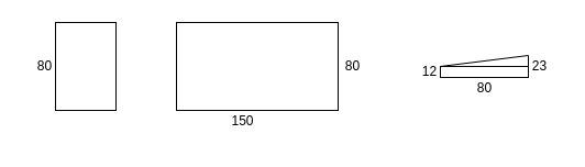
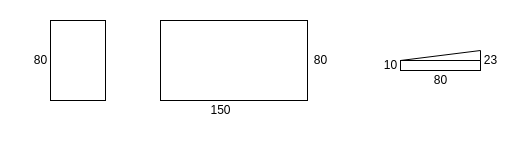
  <mxCell id="0" />
  <mxCell id="1" parent="0" />
- <mxCell id="2" value="12" style="text;html=1;align=center;verticalAlign=middle;resizable=0;points=[];autosize=1;strokeColor=none;fillColor=none;" vertex="1" parent="1"><mxGeometry x="370" y="50" width="40" height="30" as="geometry" /></mxCell>
+ <mxCell id="2" value="10" style="text;html=1;align=center;verticalAlign=middle;resizable=0;points=[];autosize=1;strokeColor=none;fillColor=none;" vertex="1" parent="1"><mxGeometry x="370" y="50" width="40" height="30" as="geometry" /></mxCell>
  <mxCell id="3" value="" style="group" vertex="1" connectable="0" parent="1"><mxGeometry x="400" y="45" width="110" height="50" as="geometry" /></mxCell>
  <mxCell id="4" value="" style="group" vertex="1" connectable="0" parent="3"><mxGeometry y="5" width="80" height="20" as="geometry" /></mxCell>
  <mxCell id="5" value="" style="rounded=0;whiteSpace=wrap;html=1;" vertex="1" parent="4"><mxGeometry y="10" width="80" height="10" as="geometry" /></mxCell>
  <mxCell id="6" value="" style="verticalLabelPosition=bottom;verticalAlign=top;html=1;shape=mxgraph.basic.orthogonal_triangle;flipV=0;flipH=1;" vertex="1" parent="4"><mxGeometry width="80" height="10" as="geometry" /></mxCell>
  <mxCell id="7" value="80" style="text;html=1;align=center;verticalAlign=middle;resizable=0;points=[];autosize=1;strokeColor=none;fillColor=none;" vertex="1" parent="3"><mxGeometry x="20" y="20" width="40" height="30" as="geometry" /></mxCell>
  <mxCell id="8" value="23" style="text;html=1;align=center;verticalAlign=middle;resizable=0;points=[];autosize=1;strokeColor=none;fillColor=none;" vertex="1" parent="3"><mxGeometry x="70" width="40" height="30" as="geometry" /></mxCell>
  <mxCell id="9" value="" style="group" vertex="1" connectable="0" parent="1"><mxGeometry x="160" y="20" width="180" height="105" as="geometry" /></mxCell>
  <mxCell id="10" value="" style="rounded=0;whiteSpace=wrap;html=1;" vertex="1" parent="9"><mxGeometry width="147" height="80" as="geometry" /></mxCell>
  <mxCell id="11" value="80" style="text;html=1;align=center;verticalAlign=middle;resizable=0;points=[];autosize=1;strokeColor=none;fillColor=none;" vertex="1" parent="9"><mxGeometry x="140" y="25" width="40" height="30" as="geometry" /></mxCell>
  <mxCell id="12" value="150&lt;br&gt;" style="text;html=1;align=center;verticalAlign=middle;resizable=0;points=[];autosize=1;strokeColor=none;fillColor=none;" vertex="1" parent="9"><mxGeometry x="40" y="75" width="40" height="30" as="geometry" /></mxCell>
  <mxCell id="13" value="" style="group" vertex="1" connectable="0" parent="1"><mxGeometry x="20" y="20" width="85" height="110" as="geometry" /></mxCell>
  <mxCell id="14" value="" style="rounded=0;whiteSpace=wrap;html=1;" vertex="1" parent="13"><mxGeometry x="30" width="55" height="80" as="geometry" /></mxCell>
  <mxCell id="15" value="80" style="text;html=1;align=center;verticalAlign=middle;resizable=0;points=[];autosize=1;strokeColor=none;fillColor=none;" vertex="1" parent="13"><mxGeometry y="25" width="40" height="30" as="geometry" /></mxCell>
